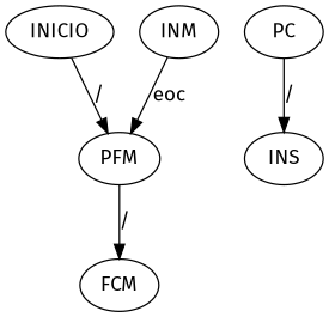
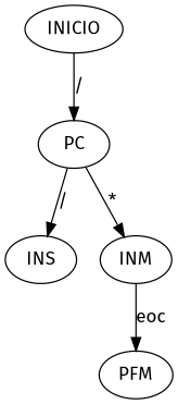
  digraph {
    fontname="Fira Sans"
    node [fontname="Fira Sans"]
    edge [fontname="Fira Sans"]
    INICIO
    PC
    INS
    INM
    PFM
-   FCM
-   INICIO -> PFM [label="/"]
+   INICIO -> PC [label="/"]
    PC -> INS [label="/"]
+   PC -> INM [label="*"]
    INM -> PFM [label=eoc]
-   PFM -> FCM [label="/"]
  }
